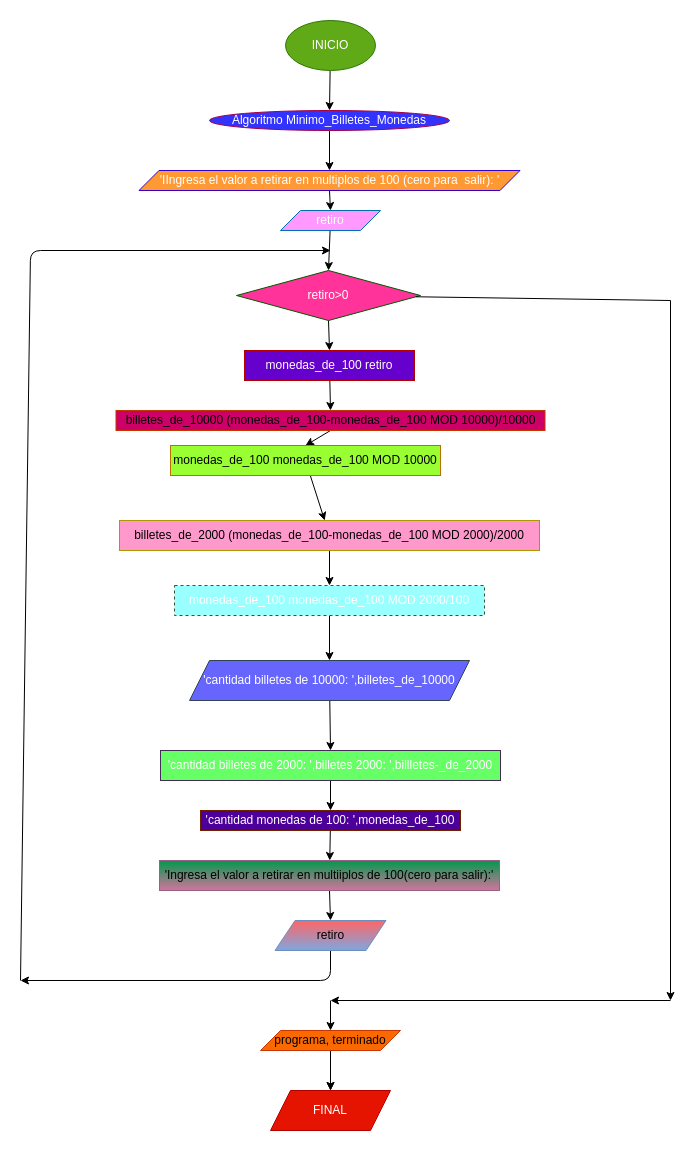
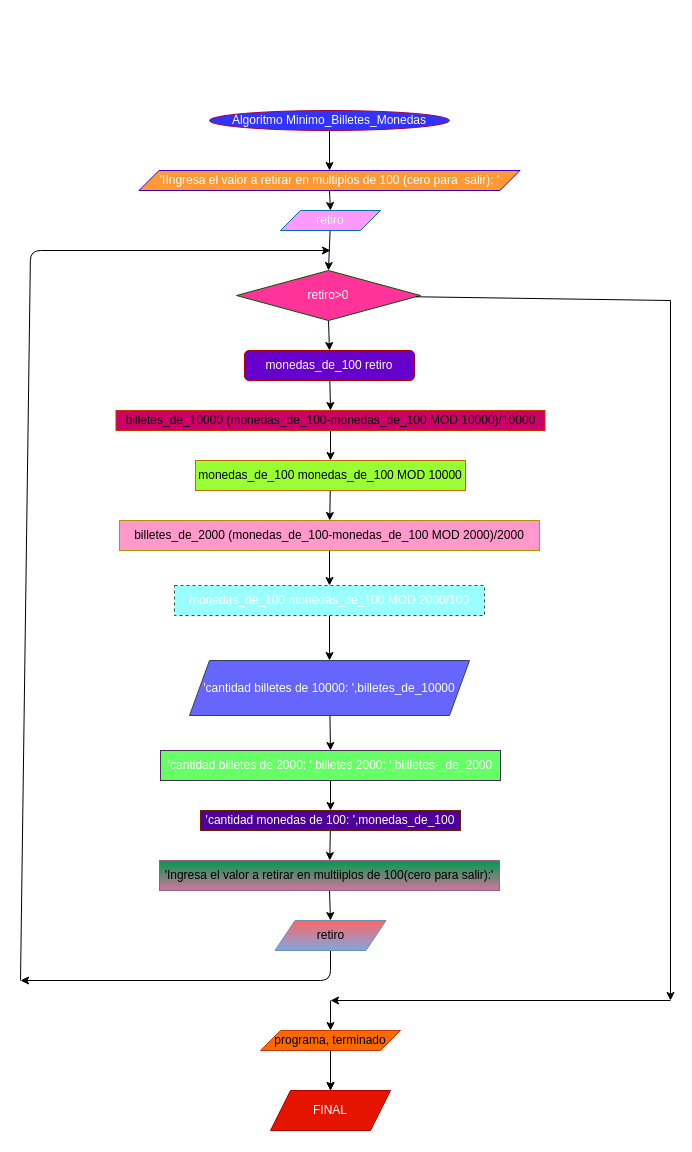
  <mxCell id="0" />
  <mxCell id="1" parent="0" />
  <mxCell id="2" style="edgeStyle=none;html=1;exitX=0.5;exitY=1;exitDx=0;exitDy=0;entryX=0.5;entryY=0;entryDx=0;entryDy=0;" parent="1" source="3" target="7" edge="1"><mxGeometry relative="1" as="geometry" /></mxCell>
  <mxCell id="3" value="Algoritmo Minimo_Billetes_Monedas" style="ellipse;whiteSpace=wrap;html=1;fillColor=#3333FF;fontColor=#ffffff;strokeColor=#A50040;" parent="1" vertex="1"><mxGeometry x="209" y="110" width="240" height="20" as="geometry" /></mxCell>
- <mxCell id="4" style="edgeStyle=none;html=1;entryX=0.5;entryY=0;entryDx=0;entryDy=0;" parent="1" source="5" target="3" edge="1"><mxGeometry relative="1" as="geometry" /></mxCell>
- <mxCell id="5" value="INICIO" style="ellipse;whiteSpace=wrap;html=1;fillColor=#60a917;fontColor=#ffffff;strokeColor=#2D7600;" parent="1" vertex="1"><mxGeometry x="285" y="20" width="90" height="50" as="geometry" /></mxCell>
  <mxCell id="6" style="edgeStyle=none;html=1;exitX=0.5;exitY=1;exitDx=0;exitDy=0;entryX=0.5;entryY=0;entryDx=0;entryDy=0;" parent="1" source="7" target="9" edge="1"><mxGeometry relative="1" as="geometry" /></mxCell>
  <mxCell id="7" value="'IIngresa el valor a retirar en multiplos de 100 (cero para&amp;nbsp; salir): '" style="shape=parallelogram;perimeter=parallelogramPerimeter;whiteSpace=wrap;html=1;fixedSize=1;fillColor=#FF9933;fontColor=#ffffff;strokeColor=#3700CC;" parent="1" vertex="1"><mxGeometry x="138.5" y="170" width="381" height="20" as="geometry" /></mxCell>
  <mxCell id="8" style="edgeStyle=none;html=1;entryX=0.5;entryY=0;entryDx=0;entryDy=0;" parent="1" source="9" target="11" edge="1"><mxGeometry relative="1" as="geometry" /></mxCell>
  <mxCell id="9" value="retiro" style="shape=parallelogram;perimeter=parallelogramPerimeter;whiteSpace=wrap;html=1;fixedSize=1;fillColor=#FF99FF;fontColor=#ffffff;strokeColor=#006EAF;" parent="1" vertex="1"><mxGeometry x="280" y="210" width="100" height="20" as="geometry" /></mxCell>
  <mxCell id="10" style="edgeStyle=none;html=1;exitX=0.5;exitY=1;exitDx=0;exitDy=0;entryX=0.5;entryY=0;entryDx=0;entryDy=0;" parent="1" source="11" target="13" edge="1"><mxGeometry relative="1" as="geometry" /></mxCell>
  <mxCell id="11" value="retiro&amp;gt;0" style="rhombus;whiteSpace=wrap;html=1;fillColor=#FF3399;fontColor=#ffffff;strokeColor=#005700;" parent="1" vertex="1"><mxGeometry x="236" y="270" width="184" height="50" as="geometry" /></mxCell>
  <mxCell id="12" style="edgeStyle=none;html=1;entryX=0.5;entryY=0;entryDx=0;entryDy=0;" parent="1" source="13" target="15" edge="1"><mxGeometry relative="1" as="geometry" /></mxCell>
- <mxCell id="13" value="monedas_de_100 retiro" style="rounded=0;whiteSpace=wrap;html=1;fillColor=#6600CC;fontColor=#ffffff;strokeColor=#B20000;" parent="1" vertex="1"><mxGeometry x="244" y="350" width="170" height="30" as="geometry" /></mxCell>
+ <mxCell id="13" value="monedas_de_100 retiro" style="whiteSpace=wrap;html=1;fillColor=#6600CC;fontColor=#ffffff;strokeColor=#B20000;rounded=1;" parent="1" vertex="1"><mxGeometry x="244" y="350" width="170" height="30" as="geometry" /></mxCell>
  <mxCell id="14" style="edgeStyle=none;html=1;exitX=0.5;exitY=1;exitDx=0;exitDy=0;entryX=0.5;entryY=0;entryDx=0;entryDy=0;" parent="1" source="15" target="17" edge="1"><mxGeometry relative="1" as="geometry" /></mxCell>
  <mxCell id="15" value="billetes_de_10000 (monedas_de_100-monedas_de_100 MOD 10000)/10000" style="rounded=0;whiteSpace=wrap;html=1;fillColor=#CC0066;fontColor=#000000;strokeColor=#C73500;" parent="1" vertex="1"><mxGeometry x="115.5" y="410" width="429" height="20" as="geometry" /></mxCell>
  <mxCell id="16" style="edgeStyle=none;html=1;" parent="1" source="17" target="19" edge="1"><mxGeometry relative="1" as="geometry" /></mxCell>
- <mxCell id="17" value="monedas_de_100 monedas_de_100 MOD 10000" style="rounded=0;whiteSpace=wrap;html=1;fillColor=#99FF33;fontColor=#000000;strokeColor=#BD7000;" parent="1" vertex="1"><mxGeometry x="170" y="445" width="270" height="30" as="geometry" /></mxCell>
+ <mxCell id="17" value="monedas_de_100 monedas_de_100 MOD 10000" style="rounded=0;whiteSpace=wrap;html=1;fillColor=#99FF33;fontColor=#000000;strokeColor=#BD7000;" parent="1" vertex="1"><mxGeometry x="195" y="460" width="270" height="30" as="geometry" /></mxCell>
  <mxCell id="18" style="edgeStyle=none;html=1;entryX=0.5;entryY=0;entryDx=0;entryDy=0;" parent="1" source="19" target="21" edge="1"><mxGeometry relative="1" as="geometry" /></mxCell>
  <mxCell id="19" value="billetes_de_2000 (monedas_de_100-monedas_de_100 MOD 2000)/2000" style="rounded=0;whiteSpace=wrap;html=1;fillColor=#FF99CC;fontColor=#000000;strokeColor=#B09500;" parent="1" vertex="1"><mxGeometry x="119" y="520" width="420" height="30" as="geometry" /></mxCell>
  <mxCell id="20" style="edgeStyle=none;html=1;exitX=0.5;exitY=1;exitDx=0;exitDy=0;" parent="1" source="21" target="23" edge="1"><mxGeometry relative="1" as="geometry" /></mxCell>
  <mxCell id="21" value="monedas_de_100 monedas_de_100 MOD 2000/100" style="rounded=0;whiteSpace=wrap;html=1;fillColor=#99FFFF;fontColor=#ffffff;strokeColor=#3A5431;dashed=1;" parent="1" vertex="1"><mxGeometry x="174" y="585" width="310" height="30" as="geometry" /></mxCell>
  <mxCell id="22" style="edgeStyle=none;html=1;entryX=0.5;entryY=0;entryDx=0;entryDy=0;" parent="1" source="23" target="25" edge="1"><mxGeometry relative="1" as="geometry" /></mxCell>
- <mxCell id="23" value="'cantidad billetes de 10000: ',billetes_de_10000" style="shape=parallelogram;perimeter=parallelogramPerimeter;whiteSpace=wrap;html=1;fixedSize=1;fillColor=#6666FF;fontColor=#ffffff;strokeColor=#314354;" parent="1" vertex="1"><mxGeometry x="189" y="660" width="280" height="40" as="geometry" /></mxCell>
+ <mxCell id="23" value="'cantidad billetes de 10000: ',billetes_de_10000" style="shape=parallelogram;perimeter=parallelogramPerimeter;whiteSpace=wrap;html=1;fixedSize=1;fillColor=#6666FF;fontColor=#ffffff;strokeColor=#314354;" parent="1" vertex="1"><mxGeometry x="189" y="660" width="280" height="55" as="geometry" /></mxCell>
  <mxCell id="24" style="edgeStyle=none;html=1;entryX=0.5;entryY=0;entryDx=0;entryDy=0;" parent="1" source="25" target="27" edge="1"><mxGeometry relative="1" as="geometry" /></mxCell>
  <mxCell id="25" value="'cantidad billetes de 2000: ',billetes 2000: ',billletes-_de_2000" style="rounded=0;whiteSpace=wrap;html=1;fillColor=#66FF66;fontColor=#ffffff;strokeColor=#432D57;" parent="1" vertex="1"><mxGeometry x="160" y="750" width="340" height="30" as="geometry" /></mxCell>
  <mxCell id="26" style="edgeStyle=none;html=1;" parent="1" source="27" target="29" edge="1"><mxGeometry relative="1" as="geometry" /></mxCell>
  <mxCell id="27" value="'cantidad monedas de 100: ',monedas_de_100" style="rounded=0;whiteSpace=wrap;html=1;fillColor=#4C0099;fontColor=#ffffff;strokeColor=#6D1F00;" parent="1" vertex="1"><mxGeometry x="200" y="810" width="260" height="20" as="geometry" /></mxCell>
  <mxCell id="28" style="edgeStyle=none;html=1;exitX=0.5;exitY=1;exitDx=0;exitDy=0;entryX=0.5;entryY=0;entryDx=0;entryDy=0;" parent="1" source="29" target="31" edge="1"><mxGeometry relative="1" as="geometry" /></mxCell>
  <mxCell id="29" value="'Ingresa el valor a retirar en multiiplos de 100(cero para salir):'" style="rounded=0;whiteSpace=wrap;html=1;fillColor=#00994D;gradientColor=#d5739d;strokeColor=#996185;" parent="1" vertex="1"><mxGeometry x="159" y="860" width="340" height="30" as="geometry" /></mxCell>
  <mxCell id="30" style="edgeStyle=none;html=1;exitX=0.5;exitY=1;exitDx=0;exitDy=0;" parent="1" source="31" edge="1"><mxGeometry relative="1" as="geometry"><mxPoint x="20" y="980" as="targetPoint" /><Array as="points"><mxPoint x="330" y="980" /></Array></mxGeometry></mxCell>
  <mxCell id="31" value="retiro" style="shape=parallelogram;perimeter=parallelogramPerimeter;whiteSpace=wrap;html=1;fixedSize=1;fillColor=#FF6666;gradientColor=#7ea6e0;strokeColor=#6c8ebf;" parent="1" vertex="1"><mxGeometry x="274.5" y="920" width="111" height="30" as="geometry" /></mxCell>
  <mxCell id="32" value="" style="endArrow=classic;html=1;" parent="1" edge="1"><mxGeometry width="50" height="50" relative="1" as="geometry"><mxPoint x="20" y="980" as="sourcePoint" /><mxPoint x="330" y="250" as="targetPoint" /><Array as="points"><mxPoint x="30" y="250" /></Array></mxGeometry></mxCell>
  <mxCell id="33" value="" style="endArrow=classic;html=1;" parent="1" edge="1"><mxGeometry width="50" height="50" relative="1" as="geometry"><mxPoint x="670" y="300" as="sourcePoint" /><mxPoint x="670" y="1000" as="targetPoint" /></mxGeometry></mxCell>
  <mxCell id="34" value="" style="endArrow=none;html=1;" parent="1" source="11" edge="1"><mxGeometry width="50" height="50" relative="1" as="geometry"><mxPoint x="620" y="350" as="sourcePoint" /><mxPoint x="670" y="300" as="targetPoint" /></mxGeometry></mxCell>
  <mxCell id="35" value="" style="endArrow=classic;html=1;" parent="1" edge="1"><mxGeometry width="50" height="50" relative="1" as="geometry"><mxPoint x="670" y="1000" as="sourcePoint" /><mxPoint x="330" y="1000" as="targetPoint" /></mxGeometry></mxCell>
  <mxCell id="36" value="" style="endArrow=classic;html=1;" parent="1" edge="1"><mxGeometry width="50" height="50" relative="1" as="geometry"><mxPoint x="330" y="1000" as="sourcePoint" /><mxPoint x="330" y="1030" as="targetPoint" /></mxGeometry></mxCell>
  <mxCell id="37" value="" style="edgeStyle=none;html=1;" parent="1" source="39" target="40" edge="1"><mxGeometry relative="1" as="geometry" /></mxCell>
  <mxCell id="38" style="edgeStyle=none;html=1;exitX=0.5;exitY=1;exitDx=0;exitDy=0;entryX=0.5;entryY=0;entryDx=0;entryDy=0;" parent="1" source="39" target="40" edge="1"><mxGeometry relative="1" as="geometry" /></mxCell>
  <mxCell id="39" value="programa, terminado" style="shape=parallelogram;perimeter=parallelogramPerimeter;whiteSpace=wrap;html=1;fixedSize=1;fillColor=#fa6800;strokeColor=#C73500;fontColor=#000000;" parent="1" vertex="1"><mxGeometry x="260" y="1030" width="140" height="20" as="geometry" /></mxCell>
  <mxCell id="40" value="FINAL" style="shape=parallelogram;perimeter=parallelogramPerimeter;whiteSpace=wrap;html=1;fixedSize=1;fillColor=#e51400;strokeColor=#B20000;fontColor=#ffffff;" parent="1" vertex="1"><mxGeometry x="270" y="1090" width="120" height="40" as="geometry" /></mxCell>
